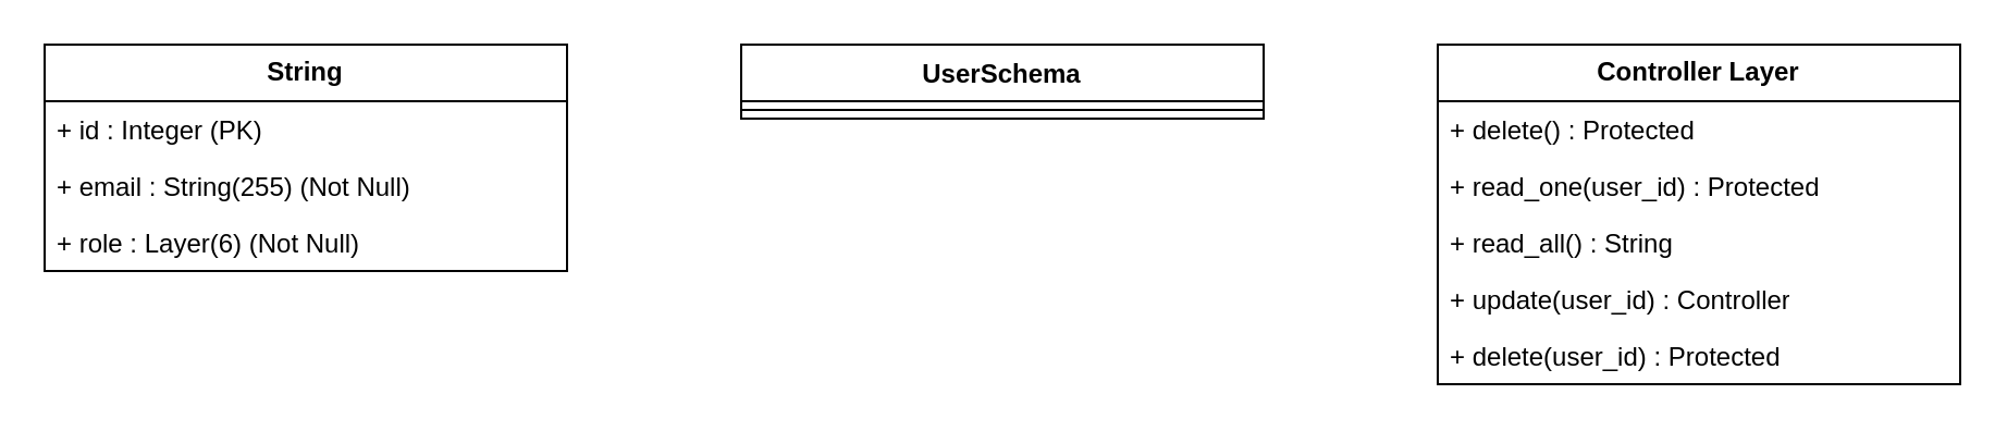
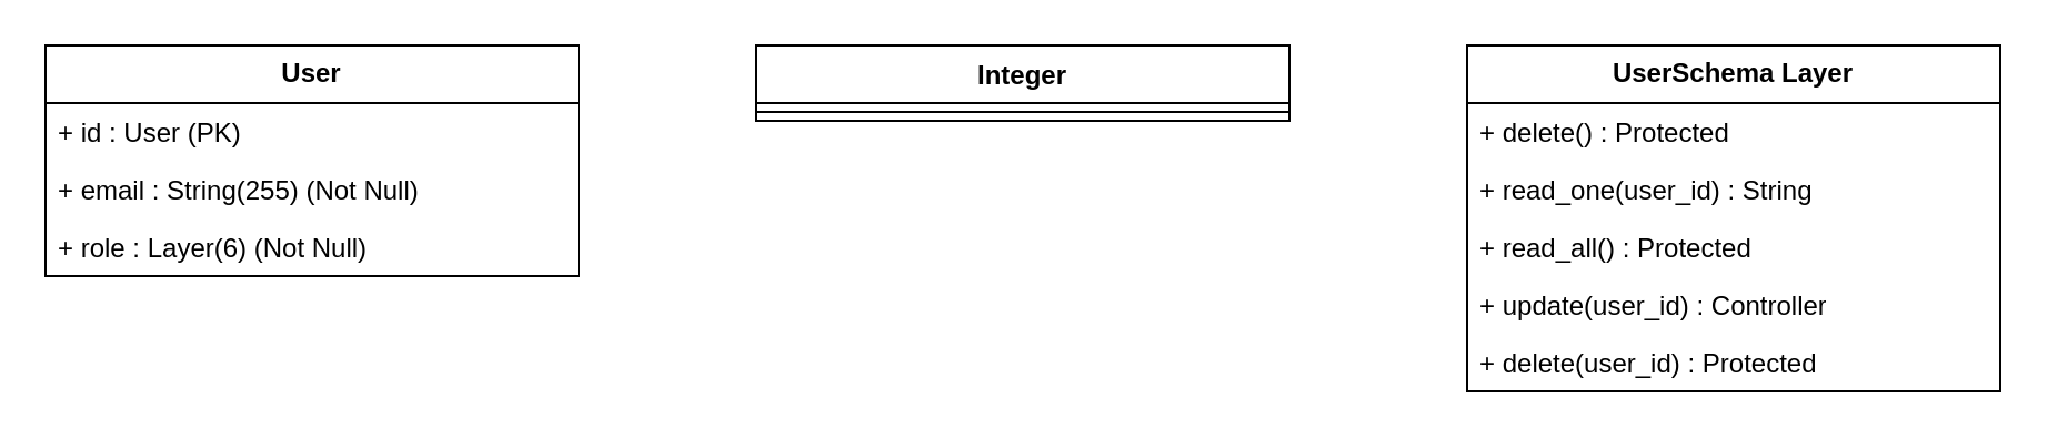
  <mxCell id="0" />
  <mxCell id="1" parent="0" />
- <mxCell id="2" value="UserSchema" style="swimlane;fontStyle=1;align=center;verticalAlign=top;childLayout=stackLayout;horizontal=1;startSize=26;horizontalStack=0;resizeParent=1;resizeParentMax=0;resizeLast=0;collapsible=1;marginBottom=0;whiteSpace=wrap;html=1;" vertex="1" parent="1"><mxGeometry x="340" y="20" width="240" height="34" as="geometry" /></mxCell>
+ <mxCell id="2" value="Integer" style="swimlane;fontStyle=1;align=center;verticalAlign=top;childLayout=stackLayout;horizontal=1;startSize=26;horizontalStack=0;resizeParent=1;resizeParentMax=0;resizeLast=0;collapsible=1;marginBottom=0;whiteSpace=wrap;html=1;" vertex="1" parent="1"><mxGeometry x="340" y="20" width="240" height="34" as="geometry" /></mxCell>
  <mxCell id="3" value="" style="line;strokeWidth=1;fillColor=none;align=left;verticalAlign=middle;spacingTop=-1;spacingLeft=3;spacingRight=3;rotatable=0;labelPosition=right;points=[];portConstraint=eastwest;strokeColor=inherit;" vertex="1" parent="2"><mxGeometry y="26" width="240" height="8" as="geometry" /></mxCell>
- <mxCell id="4" value="&lt;b&gt;String&lt;/b&gt;" style="swimlane;fontStyle=0;childLayout=stackLayout;horizontal=1;startSize=26;fillColor=none;horizontalStack=0;resizeParent=1;resizeParentMax=0;resizeLast=0;collapsible=1;marginBottom=0;whiteSpace=wrap;html=1;" vertex="1" parent="1"><mxGeometry x="20" y="20" width="240" height="104" as="geometry" /></mxCell>
- <mxCell id="5" value="+ id : Integer (PK)" style="text;strokeColor=none;fillColor=none;align=left;verticalAlign=top;spacingLeft=4;spacingRight=4;overflow=hidden;rotatable=0;points=[[0,0.5],[1,0.5]];portConstraint=eastwest;whiteSpace=wrap;html=1;" vertex="1" parent="4"><mxGeometry y="26" width="240" height="26" as="geometry" /></mxCell>
+ <mxCell id="4" value="&lt;b&gt;User&lt;/b&gt;" style="swimlane;fontStyle=0;childLayout=stackLayout;horizontal=1;startSize=26;fillColor=none;horizontalStack=0;resizeParent=1;resizeParentMax=0;resizeLast=0;collapsible=1;marginBottom=0;whiteSpace=wrap;html=1;" vertex="1" parent="1"><mxGeometry x="20" y="20" width="240" height="104" as="geometry" /></mxCell>
+ <mxCell id="5" value="+ id : User (PK)" style="text;strokeColor=none;fillColor=none;align=left;verticalAlign=top;spacingLeft=4;spacingRight=4;overflow=hidden;rotatable=0;points=[[0,0.5],[1,0.5]];portConstraint=eastwest;whiteSpace=wrap;html=1;" vertex="1" parent="4"><mxGeometry y="26" width="240" height="26" as="geometry" /></mxCell>
  <mxCell id="6" value="+ email : String(255) (Not Null)" style="text;strokeColor=none;fillColor=none;align=left;verticalAlign=top;spacingLeft=4;spacingRight=4;overflow=hidden;rotatable=0;points=[[0,0.5],[1,0.5]];portConstraint=eastwest;whiteSpace=wrap;html=1;" vertex="1" parent="4"><mxGeometry y="52" width="240" height="26" as="geometry" /></mxCell>
  <mxCell id="7" value="+ role : Layer(6) (Not Null)" style="text;strokeColor=none;fillColor=none;align=left;verticalAlign=top;spacingLeft=4;spacingRight=4;overflow=hidden;rotatable=0;points=[[0,0.5],[1,0.5]];portConstraint=eastwest;whiteSpace=wrap;html=1;" vertex="1" parent="4"><mxGeometry y="78" width="240" height="26" as="geometry" /></mxCell>
- <mxCell id="8" value="&lt;b&gt;Controller Layer&lt;/b&gt;" style="swimlane;fontStyle=0;childLayout=stackLayout;horizontal=1;startSize=26;fillColor=none;horizontalStack=0;resizeParent=1;resizeParentMax=0;resizeLast=0;collapsible=1;marginBottom=0;whiteSpace=wrap;html=1;" vertex="1" parent="1"><mxGeometry x="660" y="20" width="240" height="156" as="geometry" /></mxCell>
+ <mxCell id="8" value="&lt;b&gt;UserSchema Layer&lt;/b&gt;" style="swimlane;fontStyle=0;childLayout=stackLayout;horizontal=1;startSize=26;fillColor=none;horizontalStack=0;resizeParent=1;resizeParentMax=0;resizeLast=0;collapsible=1;marginBottom=0;whiteSpace=wrap;html=1;" vertex="1" parent="1"><mxGeometry x="660" y="20" width="240" height="156" as="geometry" /></mxCell>
  <mxCell id="9" value="+ delete() : Protected" style="text;strokeColor=none;fillColor=none;align=left;verticalAlign=top;spacingLeft=4;spacingRight=4;overflow=hidden;rotatable=0;points=[[0,0.5],[1,0.5]];portConstraint=eastwest;whiteSpace=wrap;html=1;" vertex="1" parent="8"><mxGeometry y="26" width="240" height="26" as="geometry" /></mxCell>
- <mxCell id="10" value="+ read_one(user_id) : Protected" style="text;strokeColor=none;fillColor=none;align=left;verticalAlign=top;spacingLeft=4;spacingRight=4;overflow=hidden;rotatable=0;points=[[0,0.5],[1,0.5]];portConstraint=eastwest;whiteSpace=wrap;html=1;" vertex="1" parent="8"><mxGeometry y="52" width="240" height="26" as="geometry" /></mxCell>
- <mxCell id="11" value="+ read_all() : String" style="text;strokeColor=none;fillColor=none;align=left;verticalAlign=top;spacingLeft=4;spacingRight=4;overflow=hidden;rotatable=0;points=[[0,0.5],[1,0.5]];portConstraint=eastwest;whiteSpace=wrap;html=1;" vertex="1" parent="8"><mxGeometry y="78" width="240" height="26" as="geometry" /></mxCell>
+ <mxCell id="10" value="+ read_one(user_id) : String" style="text;strokeColor=none;fillColor=none;align=left;verticalAlign=top;spacingLeft=4;spacingRight=4;overflow=hidden;rotatable=0;points=[[0,0.5],[1,0.5]];portConstraint=eastwest;whiteSpace=wrap;html=1;" vertex="1" parent="8"><mxGeometry y="52" width="240" height="26" as="geometry" /></mxCell>
+ <mxCell id="11" value="+ read_all() : Protected" style="text;strokeColor=none;fillColor=none;align=left;verticalAlign=top;spacingLeft=4;spacingRight=4;overflow=hidden;rotatable=0;points=[[0,0.5],[1,0.5]];portConstraint=eastwest;whiteSpace=wrap;html=1;" vertex="1" parent="8"><mxGeometry y="78" width="240" height="26" as="geometry" /></mxCell>
  <mxCell id="12" value="+ update(user_id) : Controller" style="text;strokeColor=none;fillColor=none;align=left;verticalAlign=top;spacingLeft=4;spacingRight=4;overflow=hidden;rotatable=0;points=[[0,0.5],[1,0.5]];portConstraint=eastwest;whiteSpace=wrap;html=1;" vertex="1" parent="8"><mxGeometry y="104" width="240" height="26" as="geometry" /></mxCell>
  <mxCell id="13" value="+ delete(user_id) : Protected&amp;nbsp;" style="text;strokeColor=none;fillColor=none;align=left;verticalAlign=top;spacingLeft=4;spacingRight=4;overflow=hidden;rotatable=0;points=[[0,0.5],[1,0.5]];portConstraint=eastwest;whiteSpace=wrap;html=1;" vertex="1" parent="8"><mxGeometry y="130" width="240" height="26" as="geometry" /></mxCell>
